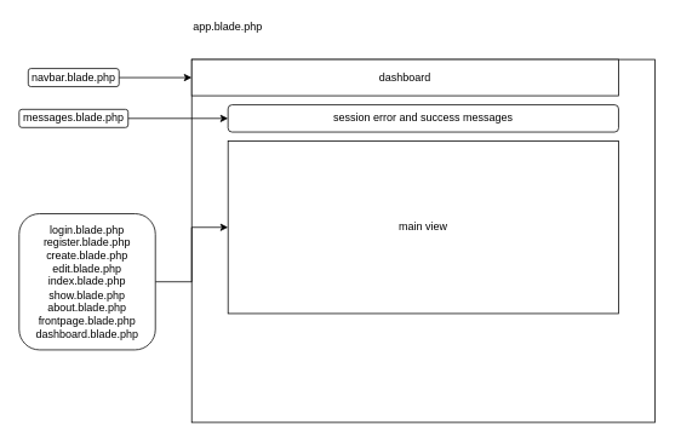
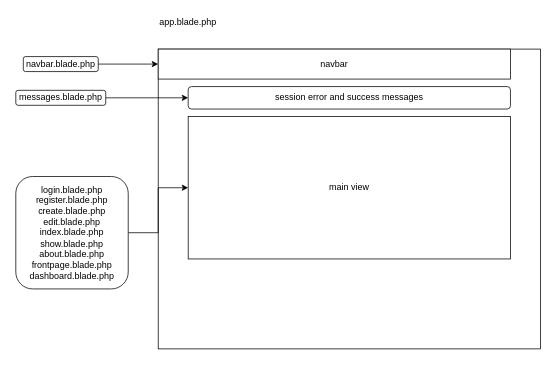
  <mxCell id="0" />
  <mxCell id="1" parent="0" />
  <mxCell id="2" value="" style="rounded=0;whiteSpace=wrap;html=1;" vertex="1" parent="1"><mxGeometry x="210" y="65" width="510" height="400" as="geometry" /></mxCell>
- <mxCell id="3" value="dashboard" style="rounded=0;whiteSpace=wrap;html=1;" vertex="1" parent="1"><mxGeometry x="210" y="65" width="470" height="40" as="geometry" /></mxCell>
+ <mxCell id="3" value="navbar" style="rounded=0;whiteSpace=wrap;html=1;" vertex="1" parent="1"><mxGeometry x="210" y="65" width="470" height="40" as="geometry" /></mxCell>
  <mxCell id="4" value="app.blade.php" style="text;html=1;strokeColor=none;fillColor=none;align=center;verticalAlign=middle;whiteSpace=wrap;rounded=0;" vertex="1" parent="1"><mxGeometry x="230" y="20" width="40" height="20" as="geometry" /></mxCell>
  <mxCell id="5" style="edgeStyle=orthogonalEdgeStyle;rounded=0;orthogonalLoop=1;jettySize=auto;html=1;" edge="1" parent="1" source="6" target="3"><mxGeometry relative="1" as="geometry" /></mxCell>
  <mxCell id="6" value="navbar.blade.php" style="rounded=1;whiteSpace=wrap;html=1;" vertex="1" parent="1"><mxGeometry x="30" y="75" width="100" height="20" as="geometry" /></mxCell>
  <mxCell id="7" style="edgeStyle=orthogonalEdgeStyle;rounded=0;orthogonalLoop=1;jettySize=auto;html=1;entryX=0;entryY=0.5;entryDx=0;entryDy=0;" edge="1" parent="1" source="8" target="9"><mxGeometry relative="1" as="geometry" /></mxCell>
  <mxCell id="8" value="messages.blade.php" style="rounded=1;whiteSpace=wrap;html=1;" vertex="1" parent="1"><mxGeometry x="20" y="120" width="120" height="20" as="geometry" /></mxCell>
  <mxCell id="9" value="session error and success messages" style="rounded=1;whiteSpace=wrap;html=1;" vertex="1" parent="1"><mxGeometry x="250" y="115" width="430" height="30" as="geometry" /></mxCell>
  <mxCell id="10" value="main view" style="rounded=0;whiteSpace=wrap;html=1;" vertex="1" parent="1"><mxGeometry x="250" y="155" width="430" height="190" as="geometry" /></mxCell>
  <mxCell id="11" style="edgeStyle=orthogonalEdgeStyle;rounded=0;orthogonalLoop=1;jettySize=auto;html=1;" edge="1" parent="1" source="12" target="10"><mxGeometry relative="1" as="geometry" /></mxCell>
  <mxCell id="12" value="login.blade.php&lt;br&gt;register.blade.php&lt;br&gt;create.blade.php&lt;br&gt;edit.blade.php&lt;br&gt;index.blade.php&lt;br&gt;show.blade.php&lt;br&gt;about.blade.php&lt;br&gt;frontpage.blade.php&lt;br&gt;dashboard.blade.php" style="rounded=1;whiteSpace=wrap;html=1;" vertex="1" parent="1"><mxGeometry x="20" y="235" width="150" height="150" as="geometry" /></mxCell>
